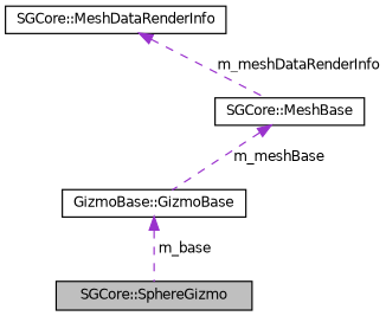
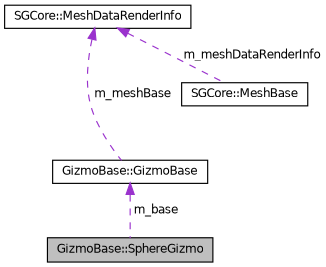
  digraph {
    node [color=black fillcolor=white fontname=Helvetica fontsize=10 shape=record style=filled]
    edge [color=darkorchid3 dir=back fontname=Helvetica fontsize=10 labelfontname=Helvetica labelfontsize=10 style=dashed]
-   n1 [fillcolor=grey75 fontcolor=black height=0.2 label="SGCore::SphereGizmo" width=0.4]
+   n1 [fillcolor=grey75 fontcolor=black height=0.2 label="GizmoBase::SphereGizmo" width=0.4]
    n2 [height=0.2 label="GizmoBase::GizmoBase" width=0.4]
    n3 [height=0.2 label="SGCore::MeshBase" width=0.4]
    n4 [height=0.2 label="SGCore::MeshDataRenderInfo" width=0.4]
    n2 -> n1 [label=" m_base"]
-   n3 -> n2 [label=" m_meshBase"]
+   n4 -> n2 [label=" m_meshBase"]
    n4 -> n3 [label=" m_meshDataRenderInfo"]
  }
